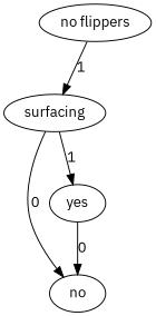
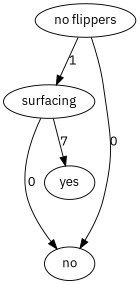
  strict digraph {
    fontname="IBM Plex Sans"
    node [fontname="IBM Plex Sans"]
    edge [fontname="IBM Plex Sans"]
    n1 [label="no flippers"]
    n2 [label=surfacing]
    no
    yes
    n1 -> n2 [label=1]
-   yes -> no [label=0]
+   n1 -> no [label=0]
    n2 -> no [label=0]
-   n2 -> yes [label=1]
+   n2 -> yes [label=7]
  }
